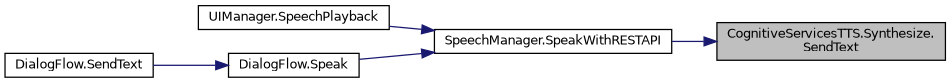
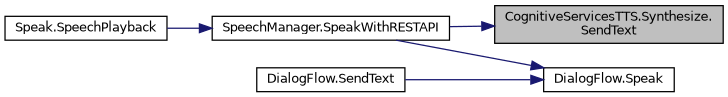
  digraph {
    rankdir=RL
    node [color=black fillcolor=white fontname=Helvetica fontsize=10 shape=record style=filled]
    edge [color=midnightblue dir=back fontname=Helvetica fontsize=10 labelfontname=Helvetica labelfontsize=10 style=solid]
    n1 [fillcolor=grey75 fontcolor=black height=0.2 label="CognitiveServicesTTS.Synthesize.\lSendText" width=0.4]
    n2 [height=0.2 label="SpeechManager.SpeakWithRESTAPI" width=0.4]
-   n3 [height=0.2 label="UIManager.SpeechPlayback" width=0.4]
+   n3 [height=0.2 label="Speak.SpeechPlayback" width=0.4]
    n4 [height=0.2 label="DialogFlow.Speak" width=0.4]
    n5 [height=0.2 label="DialogFlow.SendText" width=0.4]
    n1 -> n2
    n2 -> n3
-   n2 -> n4
+   n4 -> n2
    n4 -> n5
  }
